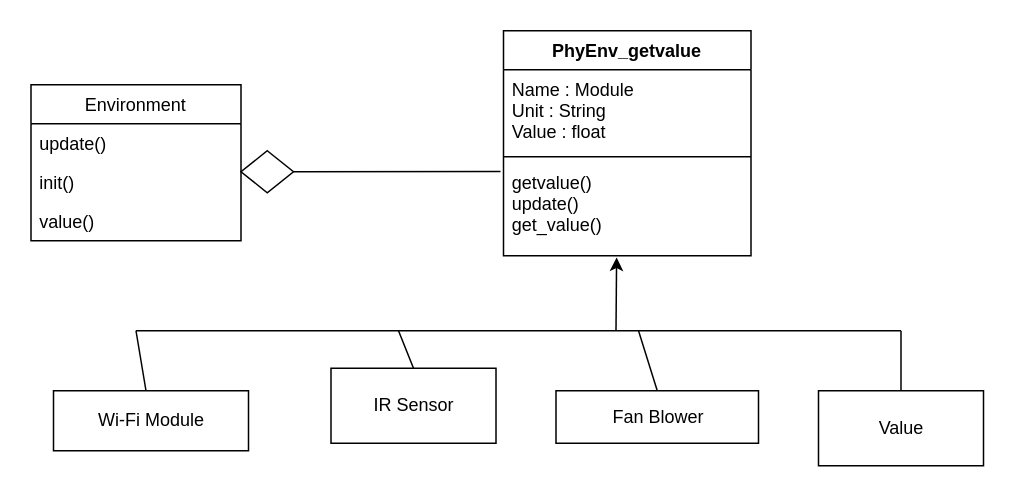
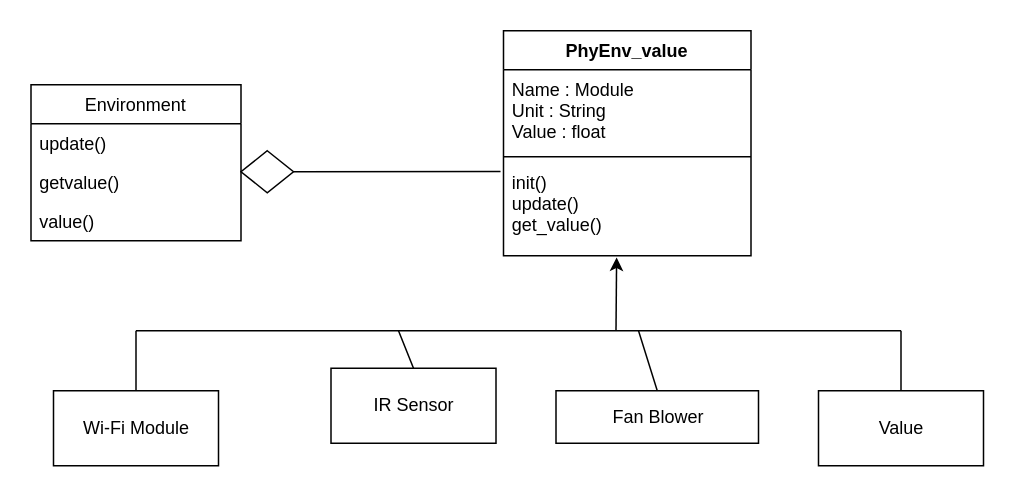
  <mxCell id="0" />
  <mxCell id="1" parent="0" />
- <mxCell id="2" value="Wi-Fi Module" style="html=1;" parent="1" vertex="1"><mxGeometry x="35" y="260" width="130" height="40" as="geometry" /></mxCell>
+ <mxCell id="2" value="Wi-Fi Module" style="html=1;" parent="1" vertex="1"><mxGeometry x="35" y="260" width="110" height="50" as="geometry" /></mxCell>
  <mxCell id="3" value="IR Sensor" style="html=1;" parent="1" vertex="1"><mxGeometry x="220" y="245" width="110" height="50" as="geometry" /></mxCell>
  <mxCell id="4" value="Fan Blower" style="html=1;" parent="1" vertex="1"><mxGeometry x="370" y="260" width="135" height="35" as="geometry" /></mxCell>
  <mxCell id="5" value="Value" style="html=1;" parent="1" vertex="1"><mxGeometry x="545" y="260" width="110" height="50" as="geometry" /></mxCell>
- <mxCell id="6" value="PhyEnv_getvalue" style="swimlane;fontStyle=1;align=center;verticalAlign=top;childLayout=stackLayout;horizontal=1;startSize=26;horizontalStack=0;resizeParent=1;resizeParentMax=0;resizeLast=0;collapsible=1;marginBottom=0;" parent="1" vertex="1"><mxGeometry x="335" y="20" width="165" height="150" as="geometry" /></mxCell>
+ <mxCell id="6" value="PhyEnv_value" style="swimlane;fontStyle=1;align=center;verticalAlign=top;childLayout=stackLayout;horizontal=1;startSize=26;horizontalStack=0;resizeParent=1;resizeParentMax=0;resizeLast=0;collapsible=1;marginBottom=0;" parent="1" vertex="1"><mxGeometry x="335" y="20" width="165" height="150" as="geometry" /></mxCell>
  <mxCell id="7" value="Name : Module&#10;Unit : String&#10;Value : float&#10;" style="text;strokeColor=none;fillColor=none;align=left;verticalAlign=top;spacingLeft=4;spacingRight=4;overflow=hidden;rotatable=0;points=[[0,0.5],[1,0.5]];portConstraint=eastwest;" parent="6" vertex="1"><mxGeometry y="26" width="165" height="54" as="geometry" /></mxCell>
  <mxCell id="8" value="" style="line;strokeWidth=1;fillColor=none;align=left;verticalAlign=middle;spacingTop=-1;spacingLeft=3;spacingRight=3;rotatable=0;labelPosition=right;points=[];portConstraint=eastwest;" parent="6" vertex="1"><mxGeometry y="80" width="165" height="8" as="geometry" /></mxCell>
- <mxCell id="9" value="getvalue()&#10;update()&#10;get_value()&#10;" style="text;strokeColor=none;fillColor=none;align=left;verticalAlign=top;spacingLeft=4;spacingRight=4;overflow=hidden;rotatable=0;points=[[0,0.5],[1,0.5]];portConstraint=eastwest;" parent="6" vertex="1"><mxGeometry y="88" width="165" height="62" as="geometry" /></mxCell>
+ <mxCell id="9" value="init()&#10;update()&#10;get_value()&#10;" style="text;strokeColor=none;fillColor=none;align=left;verticalAlign=top;spacingLeft=4;spacingRight=4;overflow=hidden;rotatable=0;points=[[0,0.5],[1,0.5]];portConstraint=eastwest;" parent="6" vertex="1"><mxGeometry y="88" width="165" height="62" as="geometry" /></mxCell>
  <mxCell id="10" value="Environment" style="swimlane;fontStyle=0;childLayout=stackLayout;horizontal=1;startSize=26;fillColor=none;horizontalStack=0;resizeParent=1;resizeParentMax=0;resizeLast=0;collapsible=1;marginBottom=0;" parent="1" vertex="1"><mxGeometry x="20" y="56" width="140" height="104" as="geometry" /></mxCell>
  <mxCell id="11" value="update()" style="text;strokeColor=none;fillColor=none;align=left;verticalAlign=top;spacingLeft=4;spacingRight=4;overflow=hidden;rotatable=0;points=[[0,0.5],[1,0.5]];portConstraint=eastwest;" parent="10" vertex="1"><mxGeometry y="26" width="140" height="26" as="geometry" /></mxCell>
- <mxCell id="12" value="init()" style="text;strokeColor=none;fillColor=none;align=left;verticalAlign=top;spacingLeft=4;spacingRight=4;overflow=hidden;rotatable=0;points=[[0,0.5],[1,0.5]];portConstraint=eastwest;" parent="10" vertex="1"><mxGeometry y="52" width="140" height="26" as="geometry" /></mxCell>
+ <mxCell id="12" value="getvalue()" style="text;strokeColor=none;fillColor=none;align=left;verticalAlign=top;spacingLeft=4;spacingRight=4;overflow=hidden;rotatable=0;points=[[0,0.5],[1,0.5]];portConstraint=eastwest;" parent="10" vertex="1"><mxGeometry y="52" width="140" height="26" as="geometry" /></mxCell>
  <mxCell id="13" value="value()" style="text;strokeColor=none;fillColor=none;align=left;verticalAlign=top;spacingLeft=4;spacingRight=4;overflow=hidden;rotatable=0;points=[[0,0.5],[1,0.5]];portConstraint=eastwest;" parent="10" vertex="1"><mxGeometry y="78" width="140" height="26" as="geometry" /></mxCell>
  <mxCell id="14" value="" style="rhombus;whiteSpace=wrap;html=1;" vertex="1" parent="1"><mxGeometry x="160" y="100" width="35" height="28" as="geometry" /></mxCell>
  <mxCell id="15" value="" style="endArrow=none;html=1;entryX=-0.012;entryY=0.094;entryDx=0;entryDy=0;entryPerimeter=0;exitX=1;exitY=0.5;exitDx=0;exitDy=0;" edge="1" parent="1" source="14" target="9"><mxGeometry width="50" height="50" relative="1" as="geometry"><mxPoint x="25" y="350" as="sourcePoint" /><mxPoint x="75" y="300" as="targetPoint" /></mxGeometry></mxCell>
  <mxCell id="16" value="" style="endArrow=classic;html=1;entryX=0.457;entryY=1.019;entryDx=0;entryDy=0;entryPerimeter=0;" edge="1" parent="1" target="9"><mxGeometry width="50" height="50" relative="1" as="geometry"><mxPoint x="410" y="220" as="sourcePoint" /><mxPoint x="75" y="300" as="targetPoint" /></mxGeometry></mxCell>
  <mxCell id="17" value="" style="endArrow=none;html=1;" edge="1" parent="1"><mxGeometry width="50" height="50" relative="1" as="geometry"><mxPoint x="90" y="220" as="sourcePoint" /><mxPoint x="600" y="220" as="targetPoint" /></mxGeometry></mxCell>
  <mxCell id="18" value="" style="endArrow=none;html=1;shadow=0;" edge="1" parent="1" source="2"><mxGeometry width="50" height="50" relative="1" as="geometry"><mxPoint x="25" y="380" as="sourcePoint" /><mxPoint x="90" y="220" as="targetPoint" /></mxGeometry></mxCell>
  <mxCell id="19" value="" style="endArrow=none;html=1;shadow=0;exitX=0.5;exitY=0;exitDx=0;exitDy=0;" edge="1" parent="1" source="3"><mxGeometry width="50" height="50" relative="1" as="geometry"><mxPoint x="235" y="270" as="sourcePoint" /><mxPoint x="265" y="220" as="targetPoint" /></mxGeometry></mxCell>
  <mxCell id="20" value="" style="endArrow=none;html=1;shadow=0;exitX=0.5;exitY=0;exitDx=0;exitDy=0;" edge="1" parent="1" source="4"><mxGeometry width="50" height="50" relative="1" as="geometry"><mxPoint x="405" y="260" as="sourcePoint" /><mxPoint x="425" y="220" as="targetPoint" /></mxGeometry></mxCell>
  <mxCell id="21" value="" style="endArrow=none;html=1;shadow=0;exitX=0.5;exitY=0;exitDx=0;exitDy=0;" edge="1" parent="1" source="5"><mxGeometry width="50" height="50" relative="1" as="geometry"><mxPoint x="585" y="270" as="sourcePoint" /><mxPoint x="600" y="220" as="targetPoint" /></mxGeometry></mxCell>
